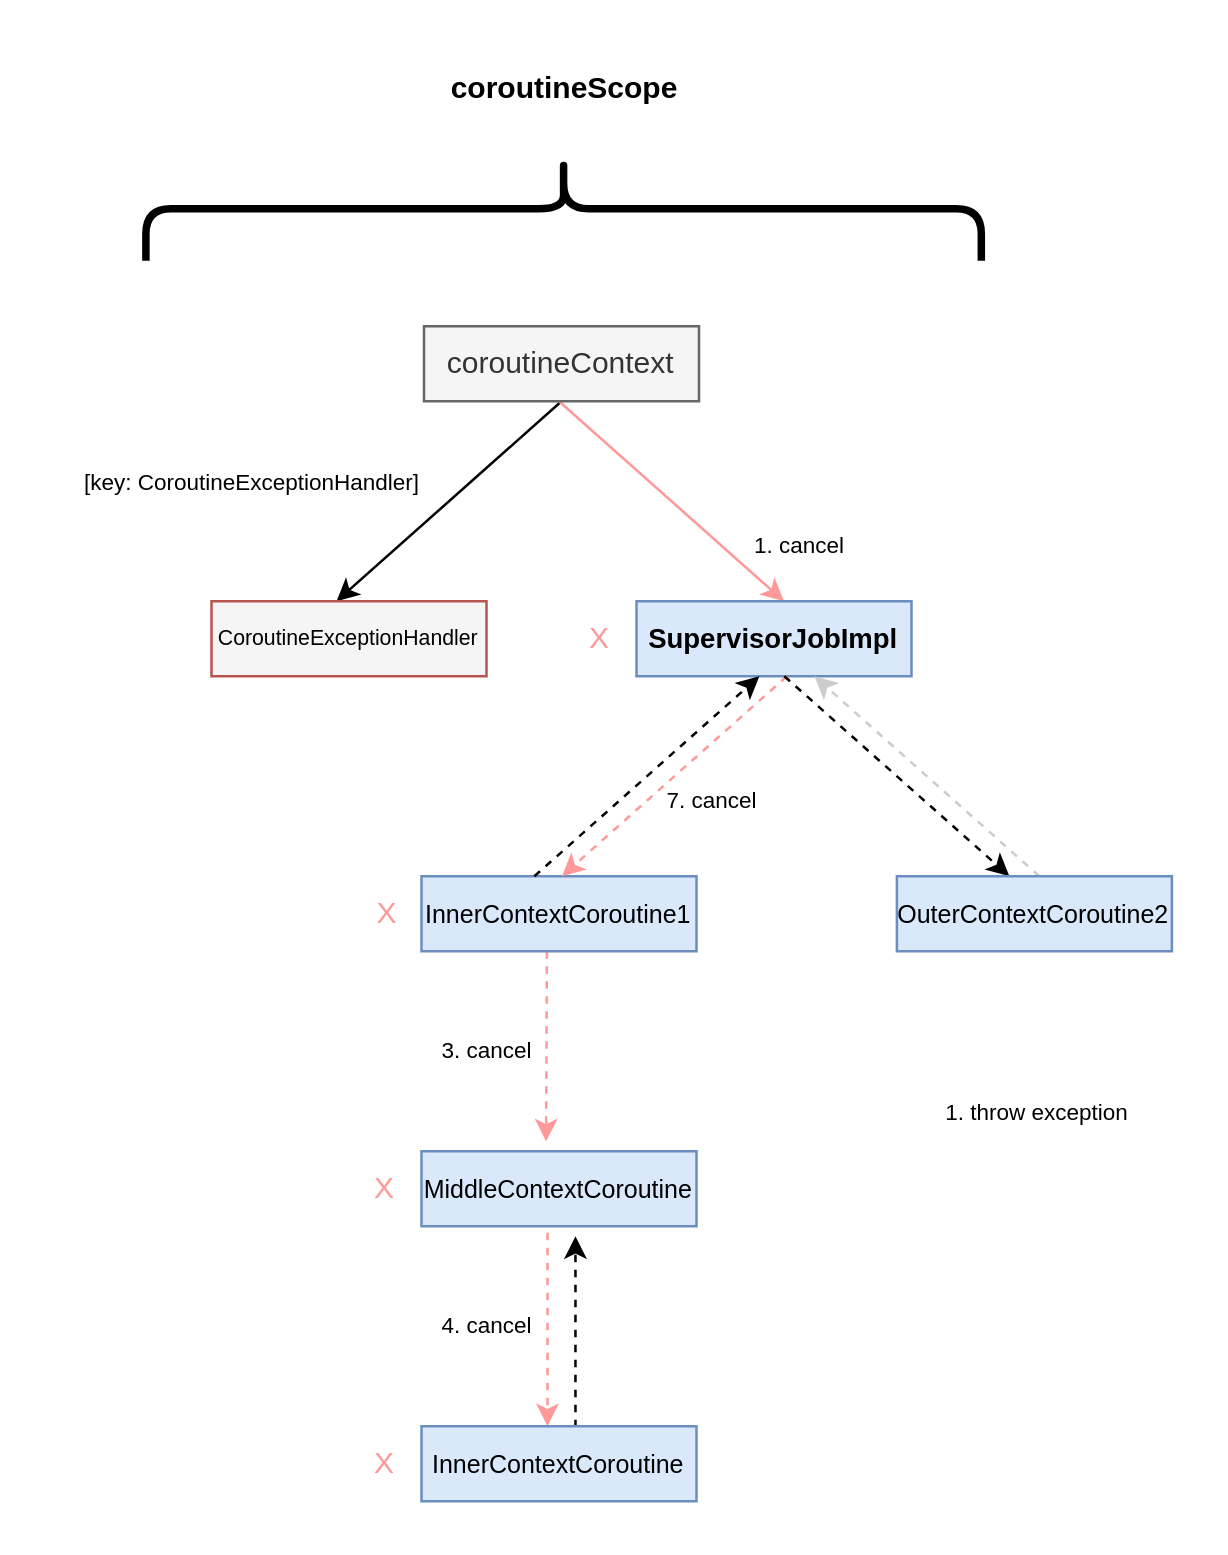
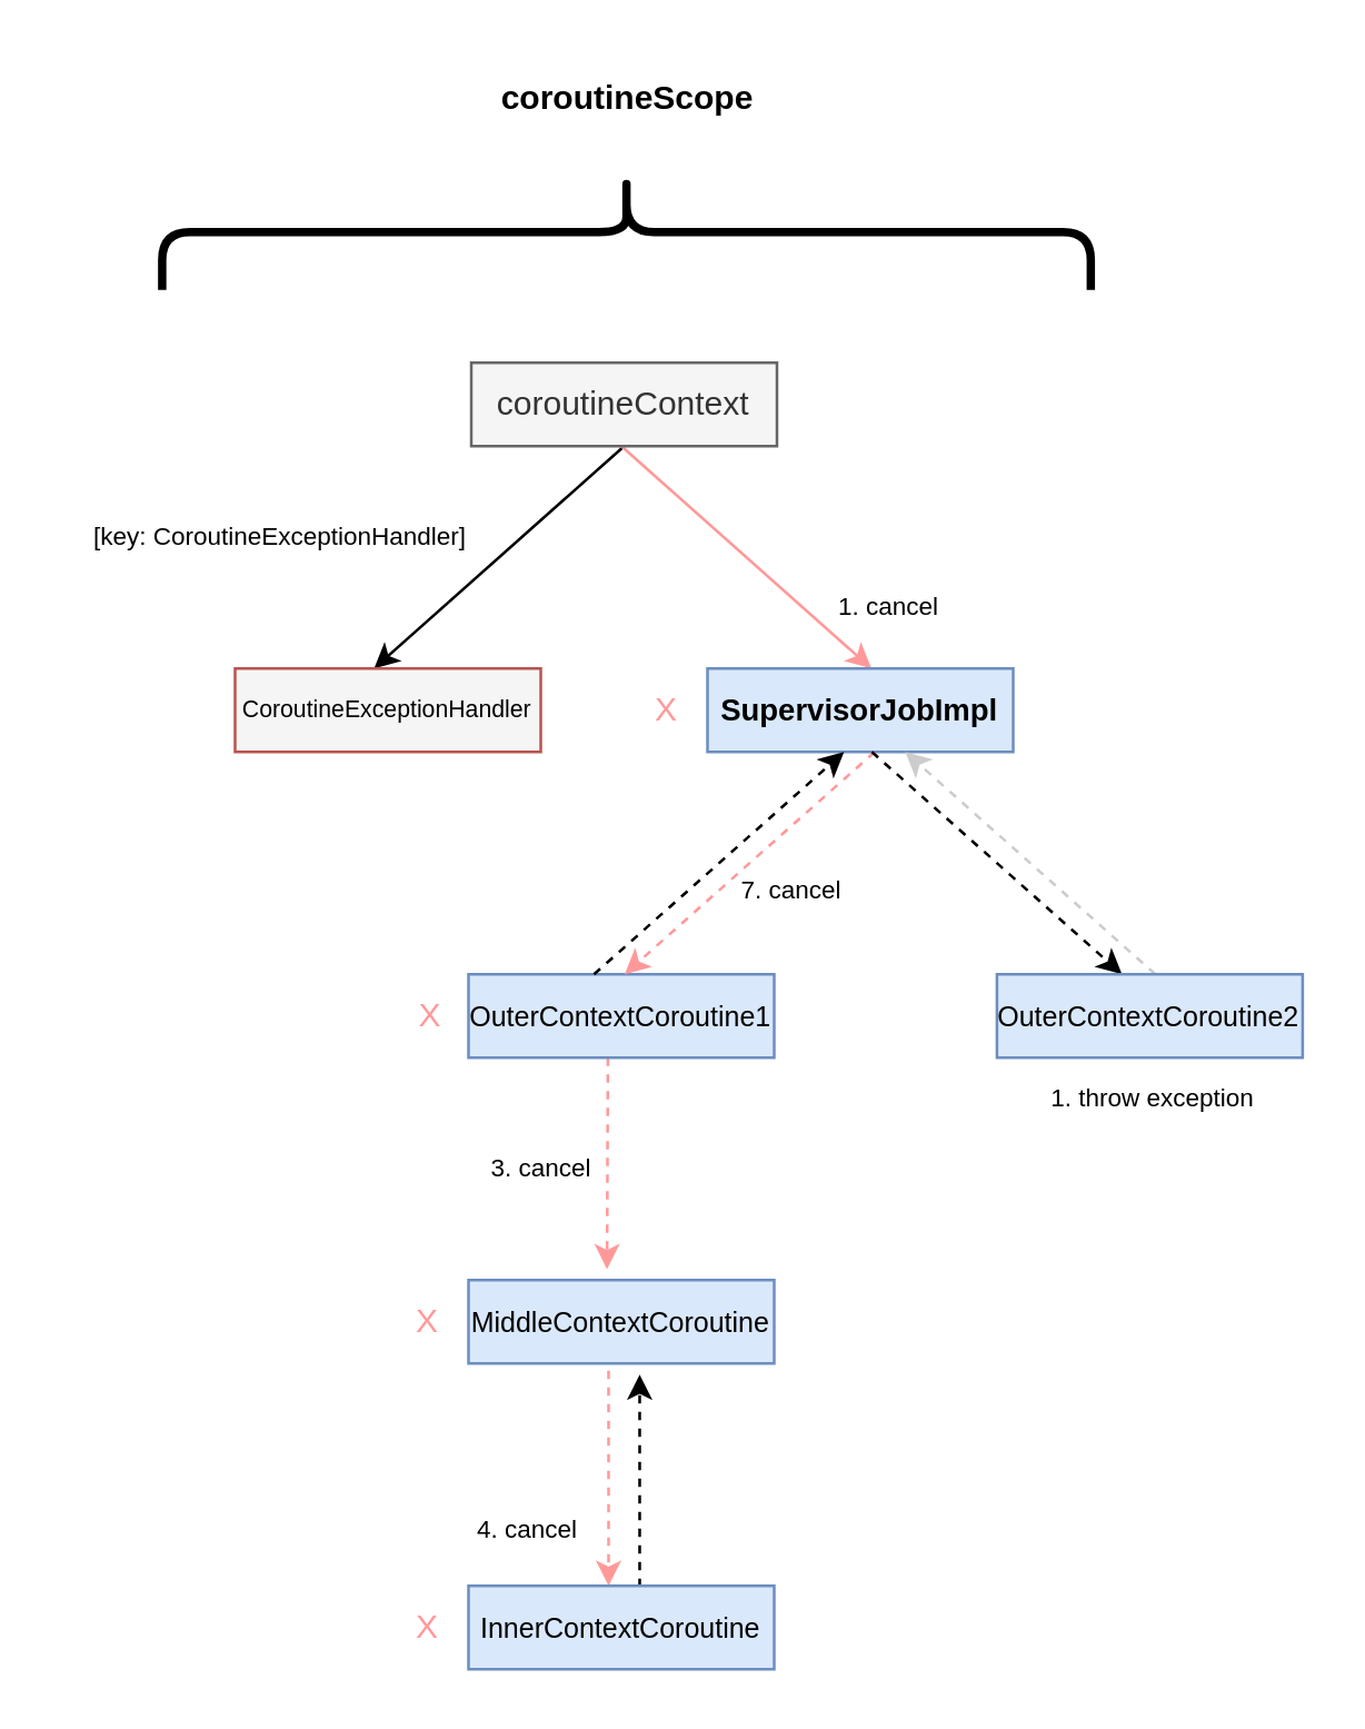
  <mxCell id="0" />
  <mxCell id="1" parent="0" />
  <mxCell id="2" value="MiddleContextCoroutine" style="rounded=0;whiteSpace=wrap;html=1;fontSize=10;fillColor=#dae8fc;strokeColor=#6c8ebf;" parent="1" vertex="1"><mxGeometry x="168" y="460" width="110" height="30" as="geometry" /></mxCell>
  <mxCell id="3" value="" style="endArrow=classic;html=1;rounded=0;dashed=1;entryX=0.453;entryY=-0.129;entryDx=0;entryDy=0;entryPerimeter=0;strokeColor=#FF9999;" parent="1" target="2" edge="1"><mxGeometry width="50" height="50" relative="1" as="geometry"><mxPoint x="218.16" y="380" as="sourcePoint" /><mxPoint x="128.16" y="460" as="targetPoint" /></mxGeometry></mxCell>
  <mxCell id="4" value="1. cancel" style="text;html=1;align=center;verticalAlign=middle;resizable=0;points=[];autosize=1;strokeColor=none;fillColor=none;fontSize=9;" parent="1" vertex="1"><mxGeometry x="289" y="208" width="60" height="20" as="geometry" /></mxCell>
  <mxCell id="5" value="" style="endArrow=classic;html=1;rounded=0;strokeColor=#FF9999;dashed=1;exitX=0.44;exitY=1.086;exitDx=0;exitDy=0;exitPerimeter=0;entryX=0.44;entryY=0;entryDx=0;entryDy=0;entryPerimeter=0;" parent="1" edge="1"><mxGeometry width="50" height="50" relative="1" as="geometry"><mxPoint x="218.4" y="492.58" as="sourcePoint" /><mxPoint x="218.4" y="570" as="targetPoint" /></mxGeometry></mxCell>
  <mxCell id="6" value="" style="endArrow=classic;html=1;rounded=0;dashed=1;entryX=0.569;entryY=1.133;entryDx=0;entryDy=0;entryPerimeter=0;exitX=0.569;exitY=0.014;exitDx=0;exitDy=0;exitPerimeter=0;" parent="1" edge="1"><mxGeometry width="50" height="50" relative="1" as="geometry"><mxPoint x="229.59" y="570.42" as="sourcePoint" /><mxPoint x="229.59" y="493.99" as="targetPoint" /></mxGeometry></mxCell>
  <mxCell id="7" value="InnerContextCoroutine" style="rounded=0;whiteSpace=wrap;html=1;fontSize=10;fillColor=#dae8fc;strokeColor=#6c8ebf;" parent="1" vertex="1"><mxGeometry x="168" y="570" width="110" height="30" as="geometry" /></mxCell>
  <mxCell id="8" value="X" style="text;html=1;align=center;verticalAlign=middle;resizable=0;points=[];autosize=1;strokeColor=none;fillColor=none;fontColor=#FF9999;" parent="1" vertex="1"><mxGeometry x="224" y="240" width="30" height="30" as="geometry" /></mxCell>
- <mxCell id="9" value="1. throw exception" style="text;html=1;align=center;verticalAlign=middle;resizable=0;points=[];autosize=1;strokeColor=none;fillColor=none;fontSize=9;" parent="1" vertex="1"><mxGeometry x="364" y="435" width="100" height="20" as="geometry" /></mxCell>
+ <mxCell id="9" value="1. throw exception" style="text;html=1;align=center;verticalAlign=middle;resizable=0;points=[];autosize=1;strokeColor=none;fillColor=none;fontSize=9;" parent="1" vertex="1"><mxGeometry x="364" y="385" width="100" height="20" as="geometry" /></mxCell>
  <mxCell id="10" value="" style="shape=curlyBracket;whiteSpace=wrap;html=1;rounded=1;labelPosition=left;verticalLabelPosition=middle;align=right;verticalAlign=middle;direction=south;strokeWidth=3;" parent="1" vertex="1"><mxGeometry x="57.76" y="62.16" width="334.17" height="41.67" as="geometry" /></mxCell>
  <mxCell id="11" value="coroutineScope" style="text;html=1;align=center;verticalAlign=middle;resizable=0;points=[];autosize=1;strokeColor=none;fillColor=none;fontStyle=1" parent="1" vertex="1"><mxGeometry x="169.84" y="20" width="110" height="30" as="geometry" /></mxCell>
  <mxCell id="12" value="" style="endArrow=classic;html=1;rounded=0;" parent="1" edge="1"><mxGeometry width="50" height="50" relative="1" as="geometry"><mxPoint x="224" y="160" as="sourcePoint" /><mxPoint x="134" y="240" as="targetPoint" /></mxGeometry></mxCell>
  <mxCell id="13" value="" style="endArrow=classic;html=1;rounded=0;strokeColor=#FF9999;" parent="1" edge="1"><mxGeometry width="50" height="50" relative="1" as="geometry"><mxPoint x="223" y="160" as="sourcePoint" /><mxPoint x="313" y="240" as="targetPoint" /></mxGeometry></mxCell>
  <mxCell id="14" value="CoroutineExceptionHandler" style="rounded=0;whiteSpace=wrap;html=1;fontSize=8.5;fillColor=#f5f5f5;strokeColor=#b85450;" parent="1" vertex="1"><mxGeometry x="84" y="240" width="110" height="30" as="geometry" /></mxCell>
  <mxCell id="15" value="SupervisorJobImpl" style="rounded=0;whiteSpace=wrap;html=1;fontStyle=1;fontSize=11;fillColor=#dae8fc;strokeColor=#6c8ebf;" parent="1" vertex="1"><mxGeometry x="254" y="240" width="110" height="30" as="geometry" /></mxCell>
- <mxCell id="16" value="&lt;span style=&quot;font-weight: normal;&quot;&gt;&lt;font style=&quot;font-size: 10px;&quot;&gt;InnerContextCoroutine1&lt;/font&gt;&lt;/span&gt;" style="rounded=0;whiteSpace=wrap;html=1;fontSize=10;fontStyle=1;fillColor=#dae8fc;strokeColor=#6c8ebf;" parent="1" vertex="1"><mxGeometry x="168" y="350" width="110" height="30" as="geometry" /></mxCell>
+ <mxCell id="16" value="&lt;span style=&quot;font-weight: normal;&quot;&gt;&lt;font style=&quot;font-size: 10px;&quot;&gt;OuterContextCoroutine1&lt;/font&gt;&lt;/span&gt;" style="rounded=0;whiteSpace=wrap;html=1;fontSize=10;fontStyle=1;fillColor=#dae8fc;strokeColor=#6c8ebf;" parent="1" vertex="1"><mxGeometry x="168" y="350" width="110" height="30" as="geometry" /></mxCell>
  <mxCell id="17" value="[key:&amp;nbsp;CoroutineExceptionHandler&lt;span style=&quot;background-color: initial; font-size: 9px;&quot;&gt;]&lt;/span&gt;" style="text;html=1;align=center;verticalAlign=middle;resizable=0;points=[];autosize=1;strokeColor=none;fillColor=none;fontSize=9;" parent="1" vertex="1"><mxGeometry x="20" y="183" width="160" height="20" as="geometry" /></mxCell>
  <mxCell id="18" value="coroutineContext" style="rounded=0;whiteSpace=wrap;html=1;fillColor=#f5f5f5;fontColor=#333333;strokeColor=#666666;" parent="1" vertex="1"><mxGeometry x="169" y="130" width="110" height="30" as="geometry" /></mxCell>
  <mxCell id="19" value="" style="endArrow=classic;html=1;rounded=0;dashed=1;strokeColor=#FF9999;" parent="1" edge="1"><mxGeometry width="50" height="50" relative="1" as="geometry"><mxPoint x="314.16" y="270" as="sourcePoint" /><mxPoint x="224.16" y="350" as="targetPoint" /></mxGeometry></mxCell>
  <mxCell id="20" value="" style="endArrow=classic;html=1;rounded=0;fontColor=#CCCCCC;strokeColor=#000000;dashed=1;" parent="1" edge="1"><mxGeometry width="50" height="50" relative="1" as="geometry"><mxPoint x="213.16" y="350" as="sourcePoint" /><mxPoint x="303.16" y="270" as="targetPoint" /></mxGeometry></mxCell>
  <mxCell id="21" value="" style="endArrow=classic;html=1;rounded=0;strokeColor=#000000;dashed=1;" parent="1" edge="1"><mxGeometry width="50" height="50" relative="1" as="geometry"><mxPoint x="313.16" y="270" as="sourcePoint" /><mxPoint x="403.16" y="350" as="targetPoint" /></mxGeometry></mxCell>
  <mxCell id="22" value="" style="endArrow=classic;html=1;rounded=0;dashed=1;strokeColor=#CCCCCC;" parent="1" edge="1"><mxGeometry width="50" height="50" relative="1" as="geometry"><mxPoint x="415.16" y="350" as="sourcePoint" /><mxPoint x="325.16" y="270" as="targetPoint" /></mxGeometry></mxCell>
  <mxCell id="23" value="OuterContextCoroutine2" style="rounded=0;whiteSpace=wrap;html=1;fontSize=10;fillColor=#dae8fc;strokeColor=#6c8ebf;" parent="1" vertex="1"><mxGeometry x="358.16" y="350" width="110" height="30" as="geometry" /></mxCell>
  <mxCell id="24" value="7. cancel" style="text;html=1;align=center;verticalAlign=middle;resizable=0;points=[];autosize=1;strokeColor=none;fillColor=none;fontSize=9;" parent="1" vertex="1"><mxGeometry x="254" y="310" width="60" height="20" as="geometry" /></mxCell>
  <mxCell id="25" value="X" style="text;html=1;align=center;verticalAlign=middle;resizable=0;points=[];autosize=1;strokeColor=none;fillColor=none;fontColor=#FF9999;" parent="1" vertex="1"><mxGeometry x="139" y="350" width="30" height="30" as="geometry" /></mxCell>
  <mxCell id="26" value="X" style="text;html=1;align=center;verticalAlign=middle;resizable=0;points=[];autosize=1;strokeColor=none;fillColor=none;fontColor=#FF9999;" parent="1" vertex="1"><mxGeometry x="138" y="460" width="30" height="30" as="geometry" /></mxCell>
  <mxCell id="27" value="X" style="text;html=1;align=center;verticalAlign=middle;resizable=0;points=[];autosize=1;strokeColor=none;fillColor=none;fontColor=#FF9999;" parent="1" vertex="1"><mxGeometry x="138" y="570" width="30" height="30" as="geometry" /></mxCell>
  <mxCell id="28" value="3. cancel" style="text;html=1;align=center;verticalAlign=middle;resizable=0;points=[];autosize=1;strokeColor=none;fillColor=none;fontSize=9;" parent="1" vertex="1"><mxGeometry x="164" y="410" width="60" height="20" as="geometry" /></mxCell>
- <mxCell id="29" value="4. cancel" style="text;html=1;align=center;verticalAlign=middle;resizable=0;points=[];autosize=1;strokeColor=none;fillColor=none;fontSize=9;" parent="1" vertex="1"><mxGeometry x="164" y="520" width="60" height="20" as="geometry" /></mxCell>
+ <mxCell id="29" value="4. cancel" style="text;html=1;align=center;verticalAlign=middle;resizable=0;points=[];autosize=1;strokeColor=none;fillColor=none;fontSize=9;" parent="1" vertex="1"><mxGeometry x="159" y="540" width="60" height="20" as="geometry" /></mxCell>
